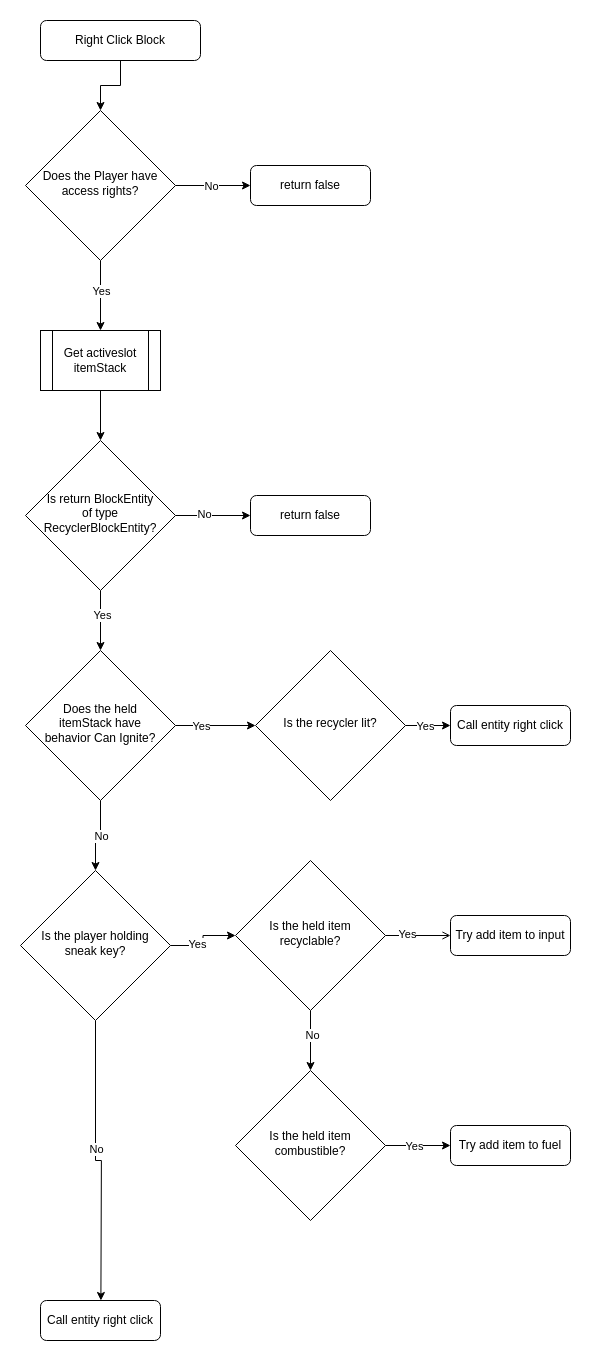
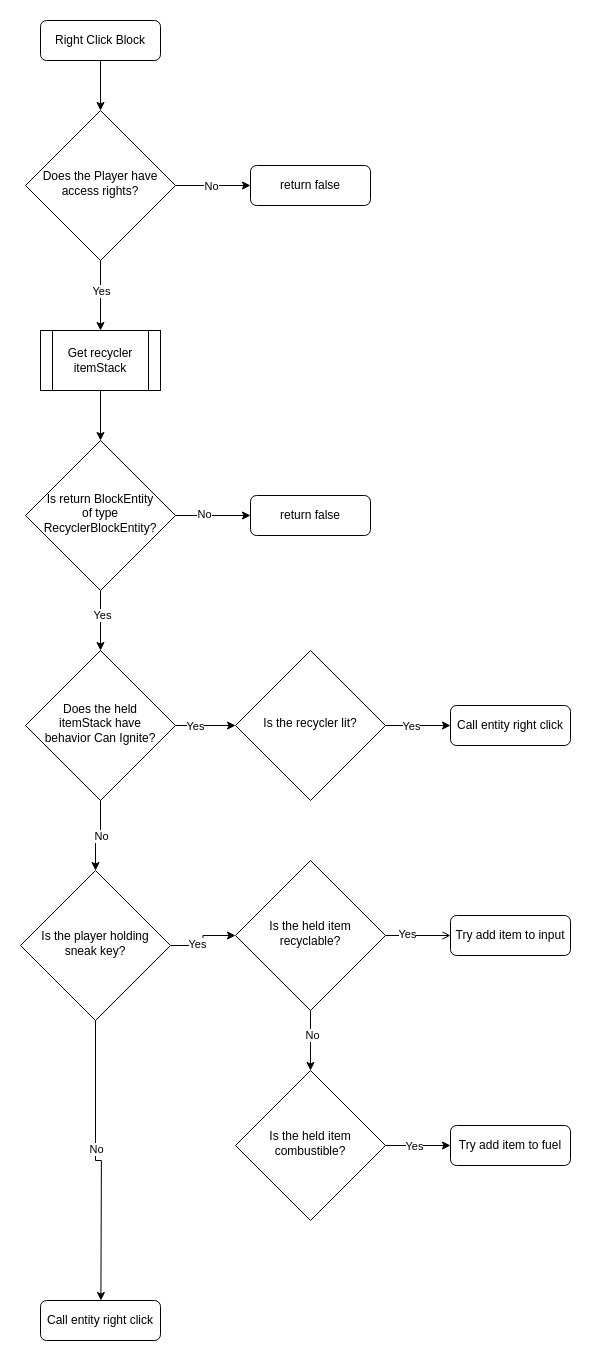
  <mxCell id="0" />
  <mxCell id="1" parent="0" />
  <mxCell id="2" style="edgeStyle=orthogonalEdgeStyle;rounded=0;orthogonalLoop=1;jettySize=auto;html=1;exitX=0.5;exitY=1;exitDx=0;exitDy=0;entryX=0.5;entryY=0;entryDx=0;entryDy=0;" edge="1" parent="1" source="3" target="16"><mxGeometry relative="1" as="geometry" /></mxCell>
- <mxCell id="3" value="Right Click Block" style="rounded=1;whiteSpace=wrap;html=1;fontSize=12;glass=0;strokeWidth=1;shadow=0;" parent="1" vertex="1"><mxGeometry x="40" y="20" width="160" height="40" as="geometry" /></mxCell>
+ <mxCell id="3" value="Right Click Block" style="rounded=1;whiteSpace=wrap;html=1;fontSize=12;glass=0;strokeWidth=1;shadow=0;" parent="1" vertex="1"><mxGeometry x="40" y="20" width="120" height="40" as="geometry" /></mxCell>
  <mxCell id="4" value="return false" style="rounded=1;whiteSpace=wrap;html=1;fontSize=12;glass=0;strokeWidth=1;shadow=0;" parent="1" vertex="1"><mxGeometry x="250" y="165" width="120" height="40" as="geometry" /></mxCell>
  <mxCell id="5" style="edgeStyle=orthogonalEdgeStyle;rounded=0;orthogonalLoop=1;jettySize=auto;html=1;exitX=0.5;exitY=1;exitDx=0;exitDy=0;entryX=0.5;entryY=0;entryDx=0;entryDy=0;" edge="1" parent="1" source="6" target="11"><mxGeometry relative="1" as="geometry" /></mxCell>
- <mxCell id="6" value="Get activeslot itemStack" style="shape=process;whiteSpace=wrap;html=1;backgroundOutline=1;" vertex="1" parent="1"><mxGeometry x="40" y="330" width="120" height="60" as="geometry" /></mxCell>
+ <mxCell id="6" value="Get recycler itemStack" style="shape=process;whiteSpace=wrap;html=1;backgroundOutline=1;" vertex="1" parent="1"><mxGeometry x="40" y="330" width="120" height="60" as="geometry" /></mxCell>
  <mxCell id="7" style="edgeStyle=orthogonalEdgeStyle;rounded=0;orthogonalLoop=1;jettySize=auto;html=1;exitX=0.5;exitY=1;exitDx=0;exitDy=0;entryX=0.5;entryY=0;entryDx=0;entryDy=0;" edge="1" parent="1" source="11" target="21"><mxGeometry relative="1" as="geometry" /></mxCell>
  <mxCell id="8" value="Yes" style="edgeLabel;html=1;align=center;verticalAlign=middle;resizable=0;points=[];" vertex="1" connectable="0" parent="7"><mxGeometry x="-0.214" y="1" relative="1" as="geometry"><mxPoint as="offset" /></mxGeometry></mxCell>
  <mxCell id="9" style="edgeStyle=orthogonalEdgeStyle;rounded=0;orthogonalLoop=1;jettySize=auto;html=1;exitX=1;exitY=0.5;exitDx=0;exitDy=0;entryX=0;entryY=0.5;entryDx=0;entryDy=0;" edge="1" parent="1" source="11" target="30"><mxGeometry relative="1" as="geometry" /></mxCell>
  <mxCell id="10" value="No" style="edgeLabel;html=1;align=center;verticalAlign=middle;resizable=0;points=[];" vertex="1" connectable="0" parent="9"><mxGeometry x="-0.265" y="2" relative="1" as="geometry"><mxPoint as="offset" /></mxGeometry></mxCell>
  <mxCell id="11" value="Is return BlockEntity of type RecyclerBlockEntity?" style="rhombus;whiteSpace=wrap;html=1;shadow=0;fontFamily=Helvetica;fontSize=12;align=center;strokeWidth=1;spacing=6;spacingTop=-4;spacingLeft=12;spacingRight=12;" vertex="1" parent="1"><mxGeometry x="25" y="440" width="150" height="150" as="geometry" /></mxCell>
  <mxCell id="12" style="edgeStyle=orthogonalEdgeStyle;rounded=0;orthogonalLoop=1;jettySize=auto;html=1;exitX=1;exitY=0.5;exitDx=0;exitDy=0;entryX=0;entryY=0.5;entryDx=0;entryDy=0;" edge="1" parent="1" source="16" target="4"><mxGeometry relative="1" as="geometry" /></mxCell>
  <mxCell id="13" value="No" style="edgeLabel;html=1;align=center;verticalAlign=middle;resizable=0;points=[];" vertex="1" connectable="0" parent="12"><mxGeometry x="-0.179" relative="1" as="geometry"><mxPoint x="4" as="offset" /></mxGeometry></mxCell>
  <mxCell id="14" style="edgeStyle=orthogonalEdgeStyle;rounded=0;orthogonalLoop=1;jettySize=auto;html=1;exitX=0.5;exitY=1;exitDx=0;exitDy=0;entryX=0.5;entryY=0;entryDx=0;entryDy=0;" edge="1" parent="1" source="16" target="6"><mxGeometry relative="1" as="geometry" /></mxCell>
  <mxCell id="15" value="Yes" style="edgeLabel;html=1;align=center;verticalAlign=middle;resizable=0;points=[];" vertex="1" connectable="0" parent="14"><mxGeometry x="-0.141" y="3" relative="1" as="geometry"><mxPoint x="-3" as="offset" /></mxGeometry></mxCell>
  <mxCell id="16" value="Does the Player have access rights?" style="rhombus;whiteSpace=wrap;html=1;shadow=0;fontFamily=Helvetica;fontSize=12;align=center;strokeWidth=1;spacing=6;spacingTop=-4;spacingLeft=12;spacingRight=12;" vertex="1" parent="1"><mxGeometry x="25" y="110" width="150" height="150" as="geometry" /></mxCell>
  <mxCell id="17" style="edgeStyle=orthogonalEdgeStyle;rounded=0;orthogonalLoop=1;jettySize=auto;html=1;exitX=1;exitY=0.5;exitDx=0;exitDy=0;entryX=0;entryY=0.5;entryDx=0;entryDy=0;" edge="1" parent="1" source="21" target="24"><mxGeometry relative="1" as="geometry" /></mxCell>
  <mxCell id="18" value="Yes" style="edgeLabel;html=1;align=center;verticalAlign=middle;resizable=0;points=[];" vertex="1" connectable="0" parent="17"><mxGeometry x="-0.364" relative="1" as="geometry"><mxPoint as="offset" /></mxGeometry></mxCell>
  <mxCell id="19" style="edgeStyle=orthogonalEdgeStyle;rounded=0;orthogonalLoop=1;jettySize=auto;html=1;exitX=0.5;exitY=1;exitDx=0;exitDy=0;entryX=0.5;entryY=0;entryDx=0;entryDy=0;" edge="1" parent="1" source="21" target="29"><mxGeometry relative="1" as="geometry" /></mxCell>
  <mxCell id="20" value="No" style="edgeLabel;html=1;align=center;verticalAlign=middle;resizable=0;points=[];" vertex="1" connectable="0" parent="19"><mxGeometry x="-0.067" relative="1" as="geometry"><mxPoint as="offset" /></mxGeometry></mxCell>
  <mxCell id="21" value="Does the held itemStack have behavior Can Ignite?" style="rhombus;whiteSpace=wrap;html=1;shadow=0;fontFamily=Helvetica;fontSize=12;align=center;strokeWidth=1;spacing=6;spacingTop=-4;spacingLeft=12;spacingRight=12;" vertex="1" parent="1"><mxGeometry x="25" y="650" width="150" height="150" as="geometry" /></mxCell>
  <mxCell id="22" style="edgeStyle=orthogonalEdgeStyle;rounded=0;orthogonalLoop=1;jettySize=auto;html=1;exitX=1;exitY=0.5;exitDx=0;exitDy=0;entryX=0;entryY=0.5;entryDx=0;entryDy=0;" edge="1" parent="1" source="24" target="31"><mxGeometry relative="1" as="geometry" /></mxCell>
  <mxCell id="23" value="Yes" style="edgeLabel;html=1;align=center;verticalAlign=middle;resizable=0;points=[];" vertex="1" connectable="0" parent="22"><mxGeometry x="-0.424" y="-1" relative="1" as="geometry"><mxPoint x="6" y="-1" as="offset" /></mxGeometry></mxCell>
- <mxCell id="24" value="Is the recycler lit?" style="rhombus;whiteSpace=wrap;html=1;shadow=0;fontFamily=Helvetica;fontSize=12;align=center;strokeWidth=1;spacing=6;spacingTop=-4;spacingLeft=12;spacingRight=12;" vertex="1" parent="1"><mxGeometry x="255" y="650" width="150" height="150" as="geometry" /></mxCell>
+ <mxCell id="24" value="Is the recycler lit?" style="rhombus;whiteSpace=wrap;html=1;shadow=0;fontFamily=Helvetica;fontSize=12;align=center;strokeWidth=1;spacing=6;spacingTop=-4;spacingLeft=12;spacingRight=12;" vertex="1" parent="1"><mxGeometry x="235" y="650" width="150" height="150" as="geometry" /></mxCell>
  <mxCell id="25" style="edgeStyle=orthogonalEdgeStyle;rounded=0;orthogonalLoop=1;jettySize=auto;html=1;exitX=1;exitY=0.5;exitDx=0;exitDy=0;entryX=0;entryY=0.5;entryDx=0;entryDy=0;" edge="1" parent="1" source="29" target="36"><mxGeometry relative="1" as="geometry" /></mxCell>
  <mxCell id="26" value="Yes" style="edgeLabel;html=1;align=center;verticalAlign=middle;resizable=0;points=[];" vertex="1" connectable="0" parent="25"><mxGeometry x="-0.311" y="2" relative="1" as="geometry"><mxPoint as="offset" /></mxGeometry></mxCell>
  <mxCell id="27" style="edgeStyle=orthogonalEdgeStyle;rounded=0;orthogonalLoop=1;jettySize=auto;html=1;exitX=0.5;exitY=1;exitDx=0;exitDy=0;" edge="1" parent="1" source="29"><mxGeometry relative="1" as="geometry"><mxPoint x="100.4" y="1300" as="targetPoint" /></mxGeometry></mxCell>
  <mxCell id="28" value="No" style="edgeLabel;html=1;align=center;verticalAlign=middle;resizable=0;points=[];" vertex="1" connectable="0" parent="27"><mxGeometry x="-0.179" y="3" relative="1" as="geometry"><mxPoint x="-3" y="11" as="offset" /></mxGeometry></mxCell>
  <mxCell id="29" value="Is the player holding sneak key?" style="rhombus;whiteSpace=wrap;html=1;shadow=0;fontFamily=Helvetica;fontSize=12;align=center;strokeWidth=1;spacing=6;spacingTop=-4;spacingLeft=12;spacingRight=12;" vertex="1" parent="1"><mxGeometry x="20" y="870" width="150" height="150" as="geometry" /></mxCell>
  <mxCell id="30" value="return false" style="rounded=1;whiteSpace=wrap;html=1;fontSize=12;glass=0;strokeWidth=1;shadow=0;" vertex="1" parent="1"><mxGeometry x="250" y="495" width="120" height="40" as="geometry" /></mxCell>
  <mxCell id="31" value="Call entity right click" style="rounded=1;whiteSpace=wrap;html=1;fontSize=12;glass=0;strokeWidth=1;shadow=0;" vertex="1" parent="1"><mxGeometry x="450" y="705" width="120" height="40" as="geometry" /></mxCell>
  <mxCell id="32" style="edgeStyle=orthogonalEdgeStyle;rounded=0;orthogonalLoop=1;jettySize=auto;html=1;exitX=1;exitY=0.5;exitDx=0;exitDy=0;entryX=0;entryY=0.5;entryDx=0;entryDy=0;endArrow=open;" edge="1" parent="1" source="36" target="37"><mxGeometry relative="1" as="geometry" /></mxCell>
  <mxCell id="33" value="Yes" style="edgeLabel;html=1;align=center;verticalAlign=middle;resizable=0;points=[];" vertex="1" connectable="0" parent="32"><mxGeometry x="-0.347" y="2" relative="1" as="geometry"><mxPoint as="offset" /></mxGeometry></mxCell>
  <mxCell id="34" style="edgeStyle=orthogonalEdgeStyle;rounded=0;orthogonalLoop=1;jettySize=auto;html=1;exitX=0.5;exitY=1;exitDx=0;exitDy=0;entryX=0.5;entryY=0;entryDx=0;entryDy=0;" edge="1" parent="1" source="36" target="40"><mxGeometry relative="1" as="geometry" /></mxCell>
  <mxCell id="35" value="No" style="edgeLabel;html=1;align=center;verticalAlign=middle;resizable=0;points=[];" vertex="1" connectable="0" parent="34"><mxGeometry x="-0.193" y="1" relative="1" as="geometry"><mxPoint as="offset" /></mxGeometry></mxCell>
  <mxCell id="36" value="Is the held item recyclable?" style="rhombus;whiteSpace=wrap;html=1;shadow=0;fontFamily=Helvetica;fontSize=12;align=center;strokeWidth=1;spacing=6;spacingTop=-4;spacingLeft=12;spacingRight=12;" vertex="1" parent="1"><mxGeometry x="235" y="860" width="150" height="150" as="geometry" /></mxCell>
  <mxCell id="37" value="Try add item to input" style="rounded=1;whiteSpace=wrap;html=1;fontSize=12;glass=0;strokeWidth=1;shadow=0;" vertex="1" parent="1"><mxGeometry x="450" y="915" width="120" height="40" as="geometry" /></mxCell>
  <mxCell id="38" style="edgeStyle=orthogonalEdgeStyle;rounded=0;orthogonalLoop=1;jettySize=auto;html=1;exitX=1;exitY=0.5;exitDx=0;exitDy=0;entryX=0;entryY=0.5;entryDx=0;entryDy=0;" edge="1" parent="1" source="40" target="41"><mxGeometry relative="1" as="geometry" /></mxCell>
  <mxCell id="39" value="Yes" style="edgeLabel;html=1;align=center;verticalAlign=middle;resizable=0;points=[];" vertex="1" connectable="0" parent="38"><mxGeometry x="-0.132" relative="1" as="geometry"><mxPoint as="offset" /></mxGeometry></mxCell>
  <mxCell id="40" value="Is the held item combustible?" style="rhombus;whiteSpace=wrap;html=1;shadow=0;fontFamily=Helvetica;fontSize=12;align=center;strokeWidth=1;spacing=6;spacingTop=-4;spacingLeft=12;spacingRight=12;" vertex="1" parent="1"><mxGeometry x="235" y="1070" width="150" height="150" as="geometry" /></mxCell>
  <mxCell id="41" value="Try add item to fuel" style="rounded=1;whiteSpace=wrap;html=1;fontSize=12;glass=0;strokeWidth=1;shadow=0;" vertex="1" parent="1"><mxGeometry x="450" y="1125" width="120" height="40" as="geometry" /></mxCell>
  <mxCell id="42" value="Call entity right click" style="rounded=1;whiteSpace=wrap;html=1;fontSize=12;glass=0;strokeWidth=1;shadow=0;" vertex="1" parent="1"><mxGeometry x="40" y="1300" width="120" height="40" as="geometry" /></mxCell>
